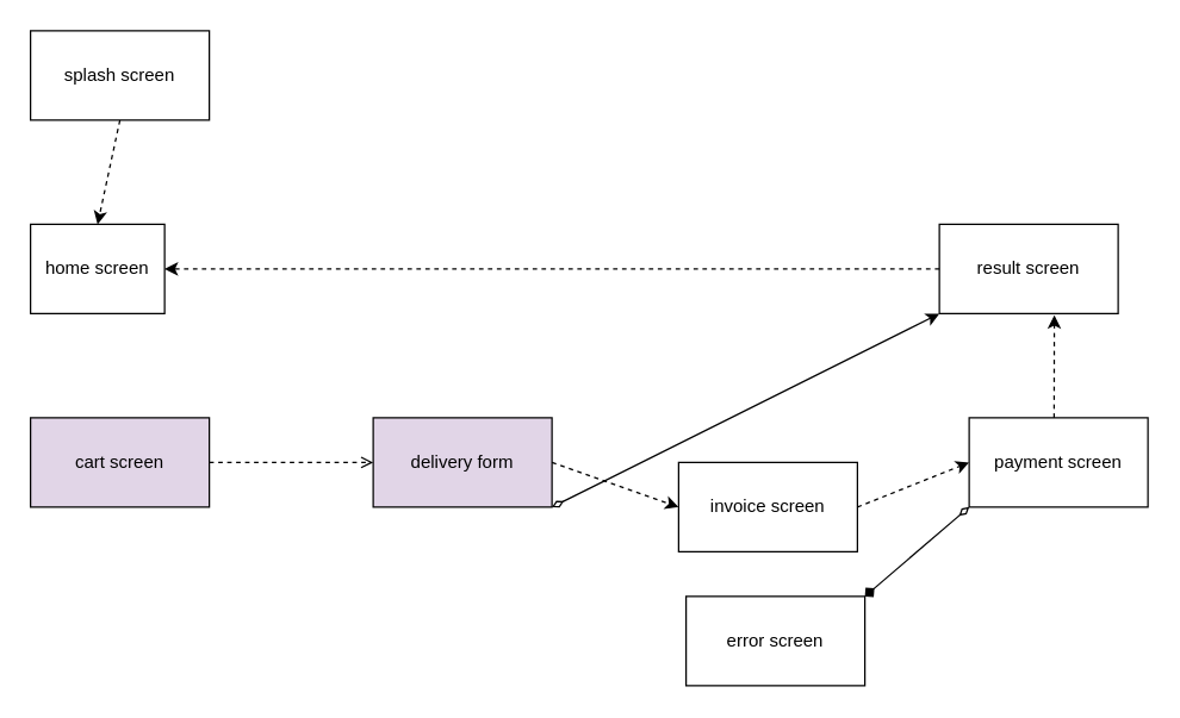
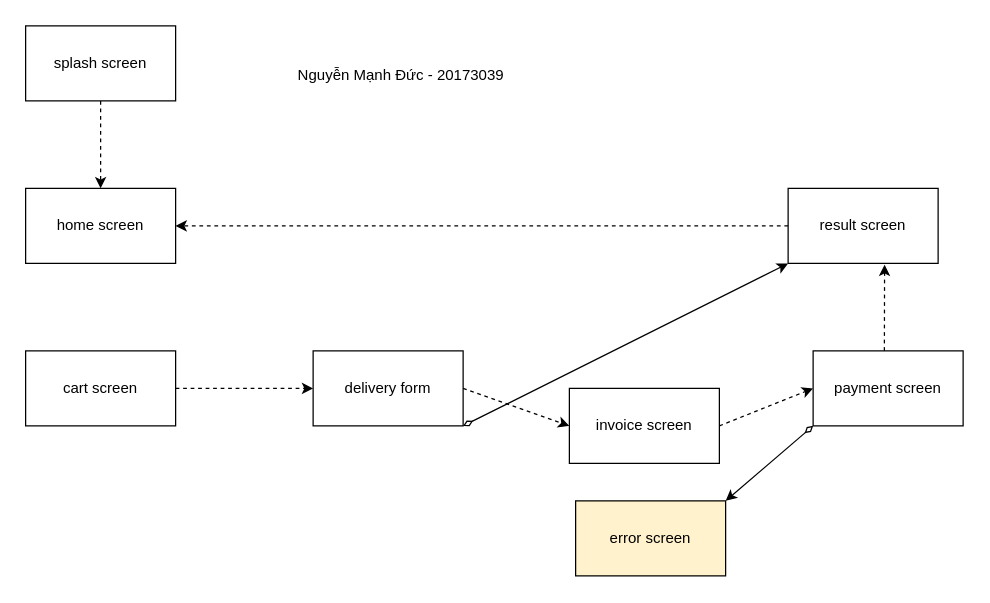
  <mxCell id="0" />
  <mxCell id="1" parent="0" />
  <mxCell id="2" value="" style="endArrow=classic;html=1;rounded=0;endFill=1;dashed=1;entryX=0.5;entryY=0;entryDx=0;entryDy=0;exitX=0.5;exitY=1;exitDx=0;exitDy=0;" edge="1" parent="1" source="4" target="5"><mxGeometry width="50" height="50" relative="1" as="geometry"><mxPoint x="410" y="-10" as="sourcePoint" /><mxPoint x="690" y="90" as="targetPoint" /><Array as="points"><mxPoint x="80" y="80" /></Array></mxGeometry></mxCell>
  <mxCell id="3" value="result screen" style="rounded=0;whiteSpace=wrap;html=1;" vertex="1" parent="1"><mxGeometry x="630" y="150" width="120" height="60" as="geometry" /></mxCell>
  <mxCell id="4" value="splash screen" style="rounded=0;whiteSpace=wrap;html=1;" vertex="1" parent="1"><mxGeometry x="20" y="20" width="120" height="60" as="geometry" /></mxCell>
- <mxCell id="5" value="home screen" style="rounded=0;whiteSpace=wrap;html=1;" vertex="1" parent="1"><mxGeometry x="20" y="150" width="90" height="60" as="geometry" /></mxCell>
- <mxCell id="6" value="cart screen" style="rounded=0;whiteSpace=wrap;html=1;fillColor=#e1d5e7;" vertex="1" parent="1"><mxGeometry x="20" y="280" width="120" height="60" as="geometry" /></mxCell>
- <mxCell id="7" value="delivery form" style="rounded=0;whiteSpace=wrap;html=1;fillColor=#e1d5e7;" vertex="1" parent="1"><mxGeometry x="250" y="280" width="120" height="60" as="geometry" /></mxCell>
+ <mxCell id="5" value="home screen" style="rounded=0;whiteSpace=wrap;html=1;" vertex="1" parent="1"><mxGeometry x="20" y="150" width="120" height="60" as="geometry" /></mxCell>
+ <mxCell id="6" value="cart screen" style="rounded=0;whiteSpace=wrap;html=1;" vertex="1" parent="1"><mxGeometry x="20" y="280" width="120" height="60" as="geometry" /></mxCell>
+ <mxCell id="7" value="delivery form" style="rounded=0;whiteSpace=wrap;html=1;" vertex="1" parent="1"><mxGeometry x="250" y="280" width="120" height="60" as="geometry" /></mxCell>
  <mxCell id="8" value="invoice screen" style="rounded=0;whiteSpace=wrap;html=1;" vertex="1" parent="1"><mxGeometry x="455" y="310" width="120" height="60" as="geometry" /></mxCell>
- <mxCell id="9" value="error screen" style="rounded=0;whiteSpace=wrap;html=1;" vertex="1" parent="1"><mxGeometry x="460" y="400" width="120" height="60" as="geometry" /></mxCell>
+ <mxCell id="9" value="error screen" style="rounded=0;whiteSpace=wrap;html=1;fillColor=#fff2cc;" vertex="1" parent="1"><mxGeometry x="460" y="400" width="120" height="60" as="geometry" /></mxCell>
  <mxCell id="10" value="payment screen" style="rounded=0;whiteSpace=wrap;html=1;" vertex="1" parent="1"><mxGeometry x="650" y="280" width="120" height="60" as="geometry" /></mxCell>
  <mxCell id="11" value="" style="endArrow=classic;html=1;rounded=0;endFill=1;dashed=1;entryX=1;entryY=0.5;entryDx=0;entryDy=0;" edge="1" parent="1" target="5"><mxGeometry width="50" height="50" relative="1" as="geometry"><mxPoint x="630" y="180" as="sourcePoint" /><mxPoint x="250" y="170" as="targetPoint" /><Array as="points"><mxPoint x="630" y="180" /></Array></mxGeometry></mxCell>
- <mxCell id="12" value="" style="endArrow=open;html=1;rounded=0;endFill=1;dashed=1;entryX=0;entryY=0.5;entryDx=0;entryDy=0;exitX=1;exitY=0.5;exitDx=0;exitDy=0;" edge="1" parent="1" source="6" target="7"><mxGeometry width="50" height="50" relative="1" as="geometry"><mxPoint x="100" y="100" as="sourcePoint" /><mxPoint x="100" y="170" as="targetPoint" /><Array as="points" /></mxGeometry></mxCell>
+ <mxCell id="12" value="" style="endArrow=classic;html=1;rounded=0;endFill=1;dashed=1;entryX=0;entryY=0.5;entryDx=0;entryDy=0;exitX=1;exitY=0.5;exitDx=0;exitDy=0;" edge="1" parent="1" source="6" target="7"><mxGeometry width="50" height="50" relative="1" as="geometry"><mxPoint x="100" y="100" as="sourcePoint" /><mxPoint x="100" y="170" as="targetPoint" /><Array as="points" /></mxGeometry></mxCell>
  <mxCell id="13" value="" style="endArrow=classic;html=1;rounded=0;endFill=1;dashed=1;entryX=0;entryY=0.5;entryDx=0;entryDy=0;exitX=1;exitY=0.5;exitDx=0;exitDy=0;" edge="1" parent="1" source="7" target="8"><mxGeometry width="50" height="50" relative="1" as="geometry"><mxPoint x="150" y="320" as="sourcePoint" /><mxPoint x="260" y="320" as="targetPoint" /><Array as="points" /></mxGeometry></mxCell>
  <mxCell id="14" value="" style="endArrow=classic;html=1;rounded=0;endFill=1;dashed=1;entryX=0;entryY=0.5;entryDx=0;entryDy=0;exitX=1;exitY=0.5;exitDx=0;exitDy=0;" edge="1" parent="1" source="8" target="10"><mxGeometry width="50" height="50" relative="1" as="geometry"><mxPoint x="160" y="330" as="sourcePoint" /><mxPoint x="270" y="330" as="targetPoint" /><Array as="points" /></mxGeometry></mxCell>
  <mxCell id="15" value="" style="endArrow=classic;html=1;rounded=0;endFill=1;dashed=1;entryX=0.643;entryY=1.017;entryDx=0;entryDy=0;entryPerimeter=0;" edge="1" parent="1" target="3"><mxGeometry width="50" height="50" relative="1" as="geometry"><mxPoint x="707" y="280" as="sourcePoint" /><mxPoint x="280" y="340" as="targetPoint" /><Array as="points" /></mxGeometry></mxCell>
  <mxCell id="16" value="" style="endArrow=classic;html=1;rounded=0;exitX=1;exitY=1;exitDx=0;exitDy=0;startArrow=diamondThin;startFill=0;" edge="1" parent="1" source="7" target="3"><mxGeometry width="50" height="50" relative="1" as="geometry"><mxPoint x="240" y="270" as="sourcePoint" /><mxPoint x="290" y="220" as="targetPoint" /></mxGeometry></mxCell>
- <mxCell id="17" value="" style="endArrow=diamond;html=1;rounded=0;entryX=1;entryY=0;entryDx=0;entryDy=0;exitX=0;exitY=1;exitDx=0;exitDy=0;startArrow=diamondThin;startFill=0;" edge="1" parent="1" source="10" target="9"><mxGeometry width="50" height="50" relative="1" as="geometry"><mxPoint x="380" y="350" as="sourcePoint" /><mxPoint x="470" y="410" as="targetPoint" /></mxGeometry></mxCell>
+ <mxCell id="17" value="" style="endArrow=classic;html=1;rounded=0;entryX=1;entryY=0;entryDx=0;entryDy=0;exitX=0;exitY=1;exitDx=0;exitDy=0;startArrow=diamondThin;startFill=0;" edge="1" parent="1" source="10" target="9"><mxGeometry width="50" height="50" relative="1" as="geometry"><mxPoint x="380" y="350" as="sourcePoint" /><mxPoint x="470" y="410" as="targetPoint" /></mxGeometry></mxCell>
+ <mxCell id="18" value="Nguyễn Mạnh Đức - 20173039" style="text;html=1;align=center;verticalAlign=middle;resizable=0;points=[];autosize=1;strokeColor=none;fillColor=none;" vertex="1" parent="1"><mxGeometry x="230" y="50" width="180" height="20" as="geometry" /></mxCell>
